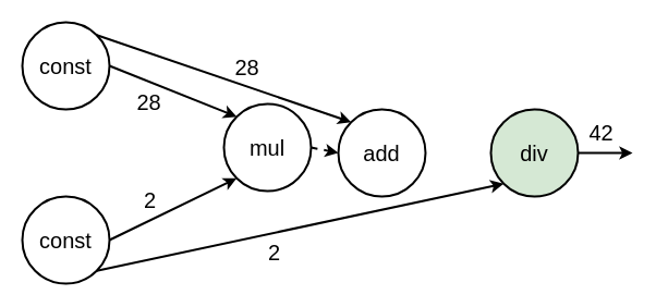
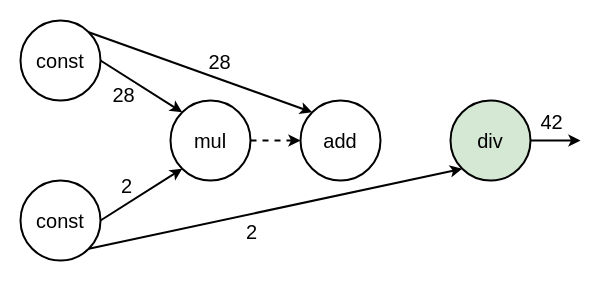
  <mxCell id="0" />
  <mxCell id="1" parent="0" />
  <mxCell id="2" value="&lt;font style=&quot;font-size: 20px&quot;&gt;const&lt;/font&gt;" style="ellipse;whiteSpace=wrap;html=1;aspect=fixed;strokeWidth=2;" parent="1" vertex="1"><mxGeometry x="20" y="20" width="80" height="80" as="geometry" /></mxCell>
  <mxCell id="3" value="&lt;font style=&quot;font-size: 20px&quot;&gt;const&lt;/font&gt;" style="ellipse;whiteSpace=wrap;html=1;aspect=fixed;strokeWidth=2;" parent="1" vertex="1"><mxGeometry x="20" y="180" width="80" height="80" as="geometry" /></mxCell>
- <mxCell id="4" value="&lt;font style=&quot;font-size: 20px&quot;&gt;mul&lt;/font&gt;" style="ellipse;whiteSpace=wrap;html=1;aspect=fixed;strokeWidth=2;" parent="1" vertex="1"><mxGeometry x="205" y="95" width="80" height="80" as="geometry" /></mxCell>
- <mxCell id="5" value="&lt;font style=&quot;font-size: 20px&quot;&gt;add&lt;/font&gt;" style="ellipse;whiteSpace=wrap;html=1;aspect=fixed;strokeWidth=2;" parent="1" vertex="1"><mxGeometry x="310" y="100" width="80" height="80" as="geometry" /></mxCell>
+ <mxCell id="4" value="&lt;font style=&quot;font-size: 20px&quot;&gt;mul&lt;/font&gt;" style="ellipse;whiteSpace=wrap;html=1;aspect=fixed;strokeWidth=2;" parent="1" vertex="1"><mxGeometry x="170" y="100" width="80" height="80" as="geometry" /></mxCell>
+ <mxCell id="5" value="&lt;font style=&quot;font-size: 20px&quot;&gt;add&lt;/font&gt;" style="ellipse;whiteSpace=wrap;html=1;aspect=fixed;strokeWidth=2;" parent="1" vertex="1"><mxGeometry x="300" y="100" width="80" height="80" as="geometry" /></mxCell>
  <mxCell id="6" value="&lt;font style=&quot;font-size: 20px&quot;&gt;div&lt;/font&gt;" style="ellipse;whiteSpace=wrap;html=1;aspect=fixed;strokeWidth=2;fillColor=#d5e8d4;" parent="1" vertex="1"><mxGeometry x="450" y="100" width="80" height="80" as="geometry" /></mxCell>
  <mxCell id="7" value="" style="endArrow=classic;html=1;exitX=1;exitY=0.5;exitDx=0;exitDy=0;strokeWidth=2;entryX=0;entryY=1;entryDx=0;entryDy=0;" parent="1" source="3" target="4" edge="1"><mxGeometry width="50" height="50" relative="1" as="geometry"><mxPoint x="20" y="330" as="sourcePoint" /><mxPoint x="170" y="160" as="targetPoint" /></mxGeometry></mxCell>
  <mxCell id="8" value="&lt;font style=&quot;font-size: 20px&quot;&gt;2&lt;/font&gt;" style="text;html=1;resizable=0;points=[];align=center;verticalAlign=middle;labelBackgroundColor=#ffffff;" parent="7" vertex="1" connectable="0"><mxGeometry x="-0.388" y="4" relative="1" as="geometry"><mxPoint x="2" y="-16.5" as="offset" /></mxGeometry></mxCell>
  <mxCell id="9" value="" style="endArrow=classic;html=1;strokeWidth=2;exitX=1;exitY=0.5;exitDx=0;exitDy=0;entryX=0;entryY=0;entryDx=0;entryDy=0;" parent="1" source="2" target="4" edge="1"><mxGeometry width="50" height="50" relative="1" as="geometry"><mxPoint x="20" y="330" as="sourcePoint" /><mxPoint x="70" y="280" as="targetPoint" /></mxGeometry></mxCell>
  <mxCell id="10" value="&lt;font style=&quot;font-size: 20px&quot;&gt;28&lt;/font&gt;" style="text;html=1;resizable=0;points=[];align=center;verticalAlign=middle;labelBackgroundColor=#ffffff;" parent="9" vertex="1" connectable="0"><mxGeometry x="-0.318" y="-2" relative="1" as="geometry"><mxPoint x="-4" y="14.5" as="offset" /></mxGeometry></mxCell>
  <mxCell id="11" value="" style="endArrow=classic;html=1;strokeWidth=2;exitX=1;exitY=0.5;exitDx=0;exitDy=0;entryX=0;entryY=0.5;entryDx=0;entryDy=0;dashed=1;" parent="1" source="4" target="5" edge="1"><mxGeometry width="50" height="50" relative="1" as="geometry"><mxPoint x="20" y="330" as="sourcePoint" /><mxPoint x="70" y="280" as="targetPoint" /></mxGeometry></mxCell>
  <mxCell id="12" value="" style="endArrow=classic;html=1;strokeWidth=2;exitX=1;exitY=0.5;exitDx=0;exitDy=0;" parent="1" source="6" edge="1"><mxGeometry width="50" height="50" relative="1" as="geometry"><mxPoint x="20" y="330" as="sourcePoint" /><mxPoint x="580" y="140" as="targetPoint" /></mxGeometry></mxCell>
  <mxCell id="13" value="&lt;font style=&quot;font-size: 20px&quot;&gt;42&lt;/font&gt;" style="text;html=1;resizable=0;points=[];align=center;verticalAlign=middle;labelBackgroundColor=#ffffff;" parent="12" vertex="1" connectable="0"><mxGeometry x="-0.44" y="1" relative="1" as="geometry"><mxPoint x="6" y="-19" as="offset" /></mxGeometry></mxCell>
  <mxCell id="14" value="" style="endArrow=classic;html=1;strokeWidth=2;exitX=1;exitY=0;exitDx=0;exitDy=0;entryX=0;entryY=0;entryDx=0;entryDy=0;" parent="1" source="2" target="5" edge="1"><mxGeometry width="50" height="50" relative="1" as="geometry"><mxPoint x="20" y="330" as="sourcePoint" /><mxPoint x="70" y="280" as="targetPoint" /></mxGeometry></mxCell>
  <mxCell id="15" value="&lt;font style=&quot;font-size: 20px&quot;&gt;28&lt;/font&gt;" style="text;html=1;resizable=0;points=[];align=center;verticalAlign=middle;labelBackgroundColor=#ffffff;" parent="14" vertex="1" connectable="0"><mxGeometry x="0.393" y="4" relative="1" as="geometry"><mxPoint x="-26.5" y="-23.5" as="offset" /></mxGeometry></mxCell>
  <mxCell id="16" value="" style="endArrow=classic;html=1;strokeWidth=2;exitX=1;exitY=1;exitDx=0;exitDy=0;entryX=0;entryY=1;entryDx=0;entryDy=0;" parent="1" source="3" target="6" edge="1"><mxGeometry width="50" height="50" relative="1" as="geometry"><mxPoint x="20" y="330" as="sourcePoint" /><mxPoint x="70" y="280" as="targetPoint" /></mxGeometry></mxCell>
  <mxCell id="17" value="&lt;font style=&quot;font-size: 20px&quot;&gt;2&lt;/font&gt;" style="text;html=1;resizable=0;points=[];align=center;verticalAlign=middle;labelBackgroundColor=#ffffff;" parent="16" vertex="1" connectable="0"><mxGeometry x="-0.857" relative="1" as="geometry"><mxPoint x="135.5" y="-12.5" as="offset" /></mxGeometry></mxCell>
